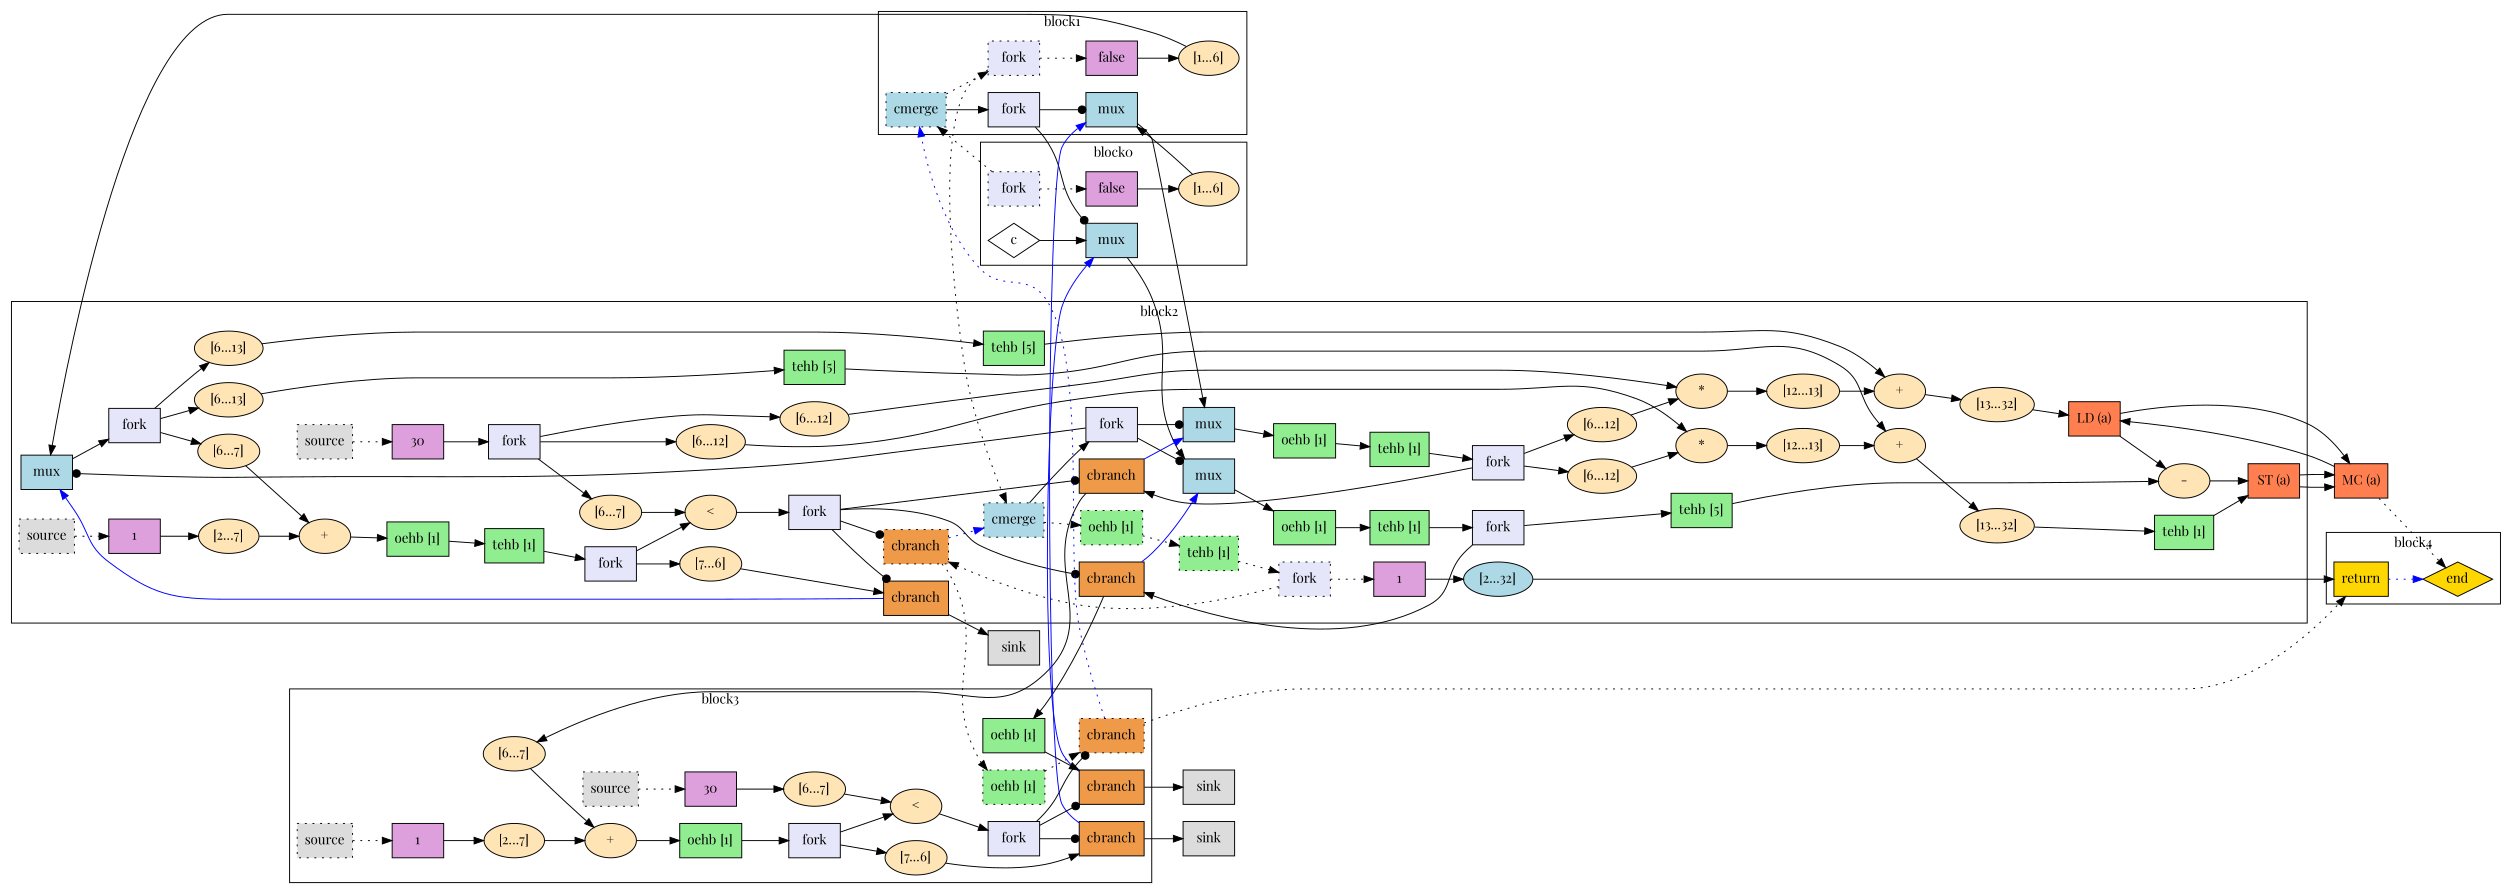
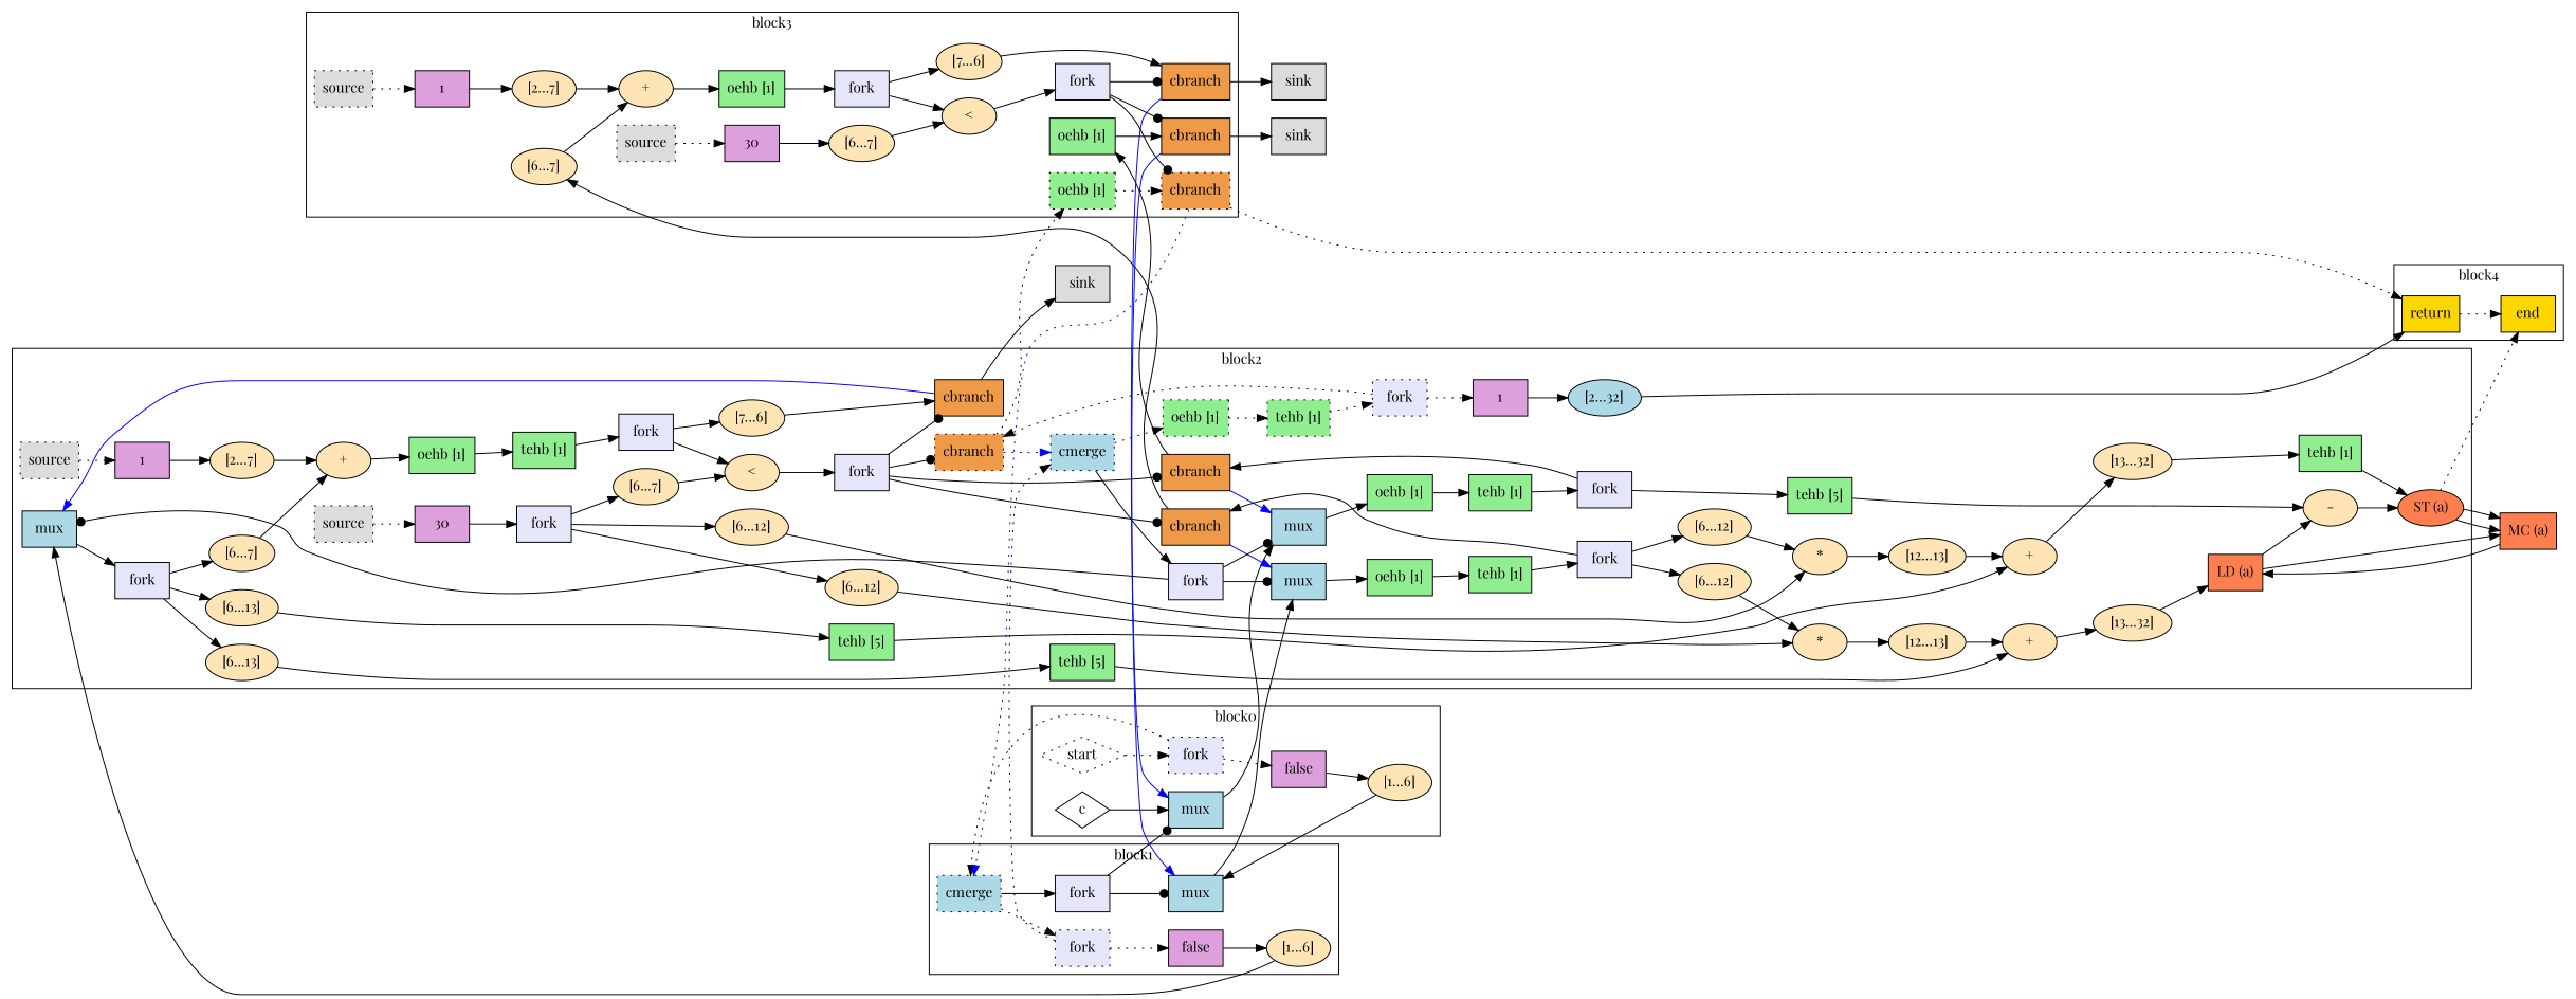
  digraph {
    compound=true
    fontname="Playfair Display"
    rankdir=LR
    splines=spline
    node [fontname="Playfair Display" mlir_op="arith.extsi" shape=box style=filled fillcolor=moccasin]
    edge [arrowhead=normal arrowtail=none dir=both fontname="Playfair Display" style=solid]
    n1 [label=c mlir_op="handshake.func" shape=diamond style=solid fillcolor=""]
    n2 [fillcolor=lightblue label=mux mlir_op="handshake.mux"]
+   n3 [label=start mlir_op="handshake.func" shape=diamond style=dotted fillcolor=""]
    n4 [fillcolor=lavender label=fork mlir_op="handshake.fork" style="filled, dotted"]
    n5 [fillcolor=plum label=false mlir_op="handshake.constant"]
    n6 [label="[1...6]" shape=oval]
    n7 [fillcolor=lightblue label=mux mlir_op="handshake.mux"]
    n8 [fillcolor=lightblue label=cmerge mlir_op="handshake.control_merge" style="filled, dotted"]
    n9 [fillcolor=lavender label=fork mlir_op="handshake.fork"]
    n10 [fillcolor=lavender label=fork mlir_op="handshake.fork" style="filled, dotted"]
    n11 [fillcolor=plum label=false mlir_op="handshake.constant"]
    n12 [label="[1...6]" shape=oval]
    n13 [fillcolor=lightblue label=mux mlir_op="handshake.mux"]
    n14 [fillcolor=lavender label=fork mlir_op="handshake.fork"]
    n15 [label="[6...13]" shape=oval]
    n16 [label="[6...13]" shape=oval]
    n17 [label="[6...7]" shape=oval]
    n18 [fillcolor=lightgreen label="tehb [5]" mlir_op="handshake.tehb"]
    n19 [fillcolor=lightgreen label="tehb [5]" mlir_op="handshake.tehb"]
    n20 [label="+" mlir_op="arith.addi" shape=oval]
    n21 [fillcolor=lightblue label=mux mlir_op="handshake.mux"]
    n22 [fillcolor=lightgreen label="oehb [1]" mlir_op="handshake.oehb"]
    n23 [fillcolor=lightgreen label="tehb [1]" mlir_op="handshake.tehb"]
    n24 [fillcolor=lavender label=fork mlir_op="handshake.fork"]
    n25 [fillcolor=lightgreen label="tehb [5]" mlir_op="handshake.tehb"]
    n26 [fillcolor=tan2 label=cbranch mlir_op="handshake.cond_br"]
    n27 [fillcolor=lightblue label=mux mlir_op="handshake.mux"]
    n28 [fillcolor=lightgreen label="oehb [1]" mlir_op="handshake.oehb"]
    n29 [fillcolor=lightgreen label="tehb [1]" mlir_op="handshake.tehb"]
    n30 [fillcolor=lavender label=fork mlir_op="handshake.fork"]
    n31 [label="[6...12]" shape=oval]
    n32 [label="[6...12]" shape=oval]
    n33 [fillcolor=tan2 label=cbranch mlir_op="handshake.cond_br"]
    n34 [label="*" mlir_op="arith.muli" shape=oval]
    n35 [label="*" mlir_op="arith.muli" shape=oval]
    n36 [fillcolor=lightblue label=cmerge mlir_op="handshake.control_merge" style="filled, dotted"]
    n37 [fillcolor=lavender label=fork mlir_op="handshake.fork"]
    n38 [fillcolor=lightgreen label="oehb [1]" mlir_op="handshake.oehb" style="filled, dotted"]
    n39 [fillcolor=lightgreen label="tehb [1]" mlir_op="handshake.tehb" style="filled, dotted"]
    n40 [fillcolor=lavender label=fork mlir_op="handshake.fork" style="filled, dotted"]
    n41 [fillcolor=plum label=1 mlir_op="handshake.constant"]
    n42 [fillcolor=tan2 label=cbranch mlir_op="handshake.cond_br" style="filled, dotted"]
    n43 [fillcolor=lightblue label="[2...32]" shape=oval]
    n44 [fillcolor=gainsboro label=source mlir_op="handshake.source" style="filled, dotted"]
    n45 [fillcolor=plum label=30 mlir_op="handshake.constant"]
    n46 [fillcolor=lavender label=fork mlir_op="handshake.fork"]
    n47 [label="[6...12]" shape=oval]
    n48 [label="[6...12]" shape=oval]
    n49 [label="[6...7]" shape=oval]
    n50 [label="<" mlir_op="arith.cmpi<" shape=oval]
    n51 [fillcolor=gainsboro label=source mlir_op="handshake.source" style="filled, dotted"]
    n52 [fillcolor=plum label=1 mlir_op="handshake.constant"]
    n53 [label="[2...7]" shape=oval]
    n54 [label="[12...13]" shape=oval]
    n55 [label="+" mlir_op="arith.addi" shape=oval]
    n56 [label="[13...32]" shape=oval]
    n57 [fillcolor=coral label="LD (a)" mlir_op="handshake.mc_load"]
    n58 [label="-" mlir_op="arith.subi" shape=oval]
-   n59 [fillcolor=coral label="ST (a)" mlir_op="handshake.mc_store"]
+   n59 [fillcolor=coral label="ST (a)" mlir_op="handshake.mc_store" shape=ellipse]
    n60 [label="[12...13]" shape=oval]
    n61 [label="+" mlir_op="arith.addi" shape=oval]
    n62 [label="[13...32]" shape=oval]
    n63 [fillcolor=lightgreen label="tehb [1]" mlir_op="handshake.tehb"]
    n64 [fillcolor=lightgreen label="oehb [1]" mlir_op="handshake.oehb"]
    n65 [fillcolor=lightgreen label="tehb [1]" mlir_op="handshake.tehb"]
    n66 [fillcolor=lavender label=fork mlir_op="handshake.fork"]
    n67 [label="[7...6]" mlir_op="arith.trunci" shape=oval]
    n68 [fillcolor=tan2 label=cbranch mlir_op="handshake.cond_br"]
    n69 [fillcolor=lavender label=fork mlir_op="handshake.fork"]
    n70 [label="[6...7]" shape=oval]
    n71 [label="+" mlir_op="arith.addi" shape=oval]
    n72 [fillcolor=lightgreen label="oehb [1]" mlir_op="handshake.oehb" style="filled, dotted"]
    n73 [fillcolor=tan2 label=cbranch mlir_op="handshake.cond_br" style="filled, dotted"]
    n74 [fillcolor=gainsboro label=source mlir_op="handshake.source" style="filled, dotted"]
    n75 [fillcolor=plum label=30 mlir_op="handshake.constant"]
    n76 [label="[6...7]" shape=oval]
    n77 [label="<" mlir_op="arith.cmpi<" shape=oval]
    n78 [fillcolor=gainsboro label=source mlir_op="handshake.source" style="filled, dotted"]
    n79 [fillcolor=plum label=1 mlir_op="handshake.constant"]
    n80 [label="[2...7]" shape=oval]
    n81 [fillcolor=lightgreen label="oehb [1]" mlir_op="handshake.oehb"]
    n82 [fillcolor=lavender label=fork mlir_op="handshake.fork"]
    n83 [label="[7...6]" mlir_op="arith.trunci" shape=oval]
    n84 [fillcolor=tan2 label=cbranch mlir_op="handshake.cond_br"]
    n85 [fillcolor=lavender label=fork mlir_op="handshake.fork"]
    n86 [fillcolor=tan2 label=cbranch mlir_op="handshake.cond_br"]
    n87 [fillcolor=lightgreen label="oehb [1]" mlir_op="handshake.oehb"]
    n88 [fillcolor=gold label=return mlir_op="handshake.return"]
-   n89 [fillcolor=gold label=end mlir_op="handshake.end" shape=diamond]
+   n89 [fillcolor=gold label=end mlir_op="handshake.end"]
    n90 [fillcolor=coral label="MC (a)" mlir_op="handshake.mem_controller"]
    n91 [fillcolor=gainsboro label=sink mlir_op="handshake.sink"]
    n92 [fillcolor=gainsboro label=sink mlir_op="handshake.sink"]
    n93 [fillcolor=gainsboro label=sink mlir_op="handshake.sink"]
    subgraph cluster_1 {
      label=block0
      n1
      n2
+     n3
      n4
      n5
      n6
    }
    subgraph cluster_2 {
      label=block1
      n7
      n8
      n9
      n10
      n11
      n12
    }
    subgraph cluster_3 {
      label=block2
      n13
      n14
      n15
      n16
      n17
      n18
      n19
      n20
      n21
      n22
      n23
      n24
      n25
      n26
      n27
      n28
      n29
      n30
      n31
      n32
      n33
      n34
      n35
      n36
      n37
      n38
      n39
      n40
      n41
      n42
      n43
      n44
      n45
      n46
      n47
      n48
      n49
      n50
      n51
      n52
      n53
      n54
      n55
      n56
      n57
      n58
      n59
      n60
      n61
      n62
      n63
      n64
      n65
      n66
      n67
      n68
      n69
    }
    subgraph cluster_4 {
      label=block3
      n70
      n71
      n72
      n73
      n74
      n75
      n76
      n77
      n78
      n79
      n80
      n81
      n82
      n83
      n84
      n85
      n86
      n87
    }
    subgraph cluster_5 {
      label=block4
      n88
      n89
    }
    n1 -> n2
    n2 -> n21
+   n3 -> n4 [style=dotted]
    n4 -> n5 [style=dotted]
    n4 -> n8 [style=dotted]
    n5 -> n6
    n6 -> n7
    n7 -> n27
    n8 -> n9
    n8 -> n10 [style=dotted]
    n9 -> n2 [arrowhead=dot]
    n9 -> n7 [arrowhead=dot]
    n10 -> n11 [style=dotted]
    n10 -> n36 [style=dotted]
    n11 -> n12
    n12 -> n13
    n13 -> n14
    n14 -> n15
    n14 -> n16
    n14 -> n17
    n15 -> n18
    n16 -> n19
    n17 -> n20
    n18 -> n61
    n19 -> n55
    n20 -> n64
    n21 -> n22
    n22 -> n23
    n23 -> n24
    n24 -> n25
    n24 -> n26
    n25 -> n58
    n26 -> n21 [color=blue]
    n26 -> n87
    n27 -> n28
    n28 -> n29
    n29 -> n30
    n30 -> n31
    n30 -> n32
    n30 -> n33
    n31 -> n34
    n32 -> n35
    n33 -> n27 [color=blue]
    n33 -> n70
    n34 -> n60
    n35 -> n54
    n36 -> n37
    n36 -> n38 [style=dotted]
    n37 -> n13 [arrowhead=dot]
    n37 -> n21 [arrowhead=dot]
    n37 -> n27 [arrowhead=dot]
    n38 -> n39 [style=dotted]
    n39 -> n40 [style=dotted]
    n40 -> n41 [style=dotted]
    n40 -> n42 [style=dotted]
    n41 -> n43
    n42 -> n36 [color=blue style=dotted]
    n42 -> n72 [style=dotted]
    n43 -> n88
    n44 -> n45 [style=dotted]
    n45 -> n46
    n46 -> n47
    n46 -> n48
    n46 -> n49
    n47 -> n34
    n48 -> n35
    n49 -> n50
    n50 -> n69
    n51 -> n52 [style=dotted]
    n52 -> n53
    n53 -> n20
    n54 -> n55
    n55 -> n56
    n56 -> n57
    n57 -> n58
    n57 -> n90
    n58 -> n59
    n59 -> n90
    n59 -> n90
    n60 -> n61
    n61 -> n62
    n62 -> n63
    n63 -> n59
    n64 -> n65
    n65 -> n66
    n66 -> n50
    n66 -> n67
    n67 -> n68
    n68 -> n13 [color=blue]
    n68 -> n91
    n69 -> n26 [arrowhead=dot]
    n69 -> n33 [arrowhead=dot]
    n69 -> n42 [arrowhead=dot]
    n69 -> n68 [arrowhead=dot]
    n70 -> n71
    n71 -> n81
    n72 -> n73 [style=dotted]
    n73 -> n8 [color=blue style=dotted]
    n73 -> n88 [style=dotted]
    n74 -> n75 [style=dotted]
    n75 -> n76
    n76 -> n77
    n77 -> n85
    n78 -> n79 [style=dotted]
    n79 -> n80
    n80 -> n71
    n81 -> n82
    n82 -> n77
    n82 -> n83
    n83 -> n84
    n84 -> n7 [color=blue]
    n84 -> n92
    n85 -> n73 [arrowhead=dot]
    n85 -> n84 [arrowhead=dot]
    n85 -> n86 [arrowhead=dot]
    n86 -> n2 [color=blue]
    n86 -> n93
    n87 -> n86
-   n88 -> n89 [style=dotted color=blue]
+   n88 -> n89 [style=dotted]
    n90 -> n57
-   n90 -> n89 [style=dotted]
+   n59 -> n89 [style=dotted]
  }
